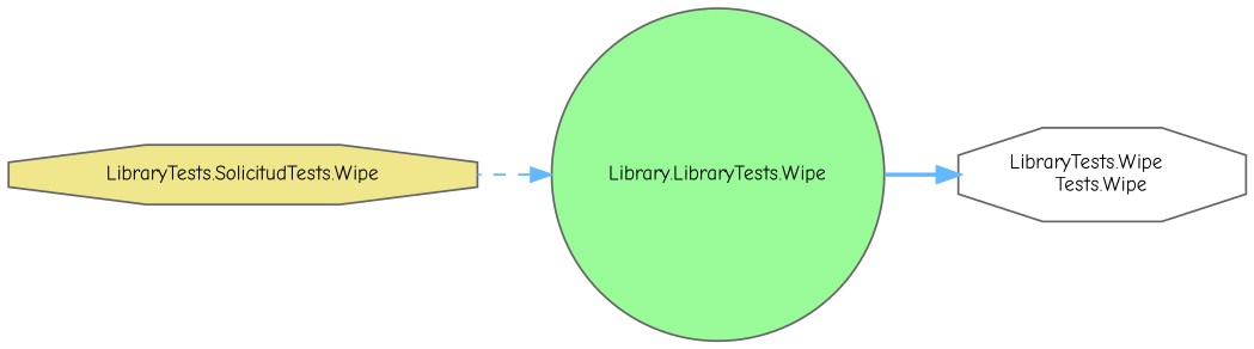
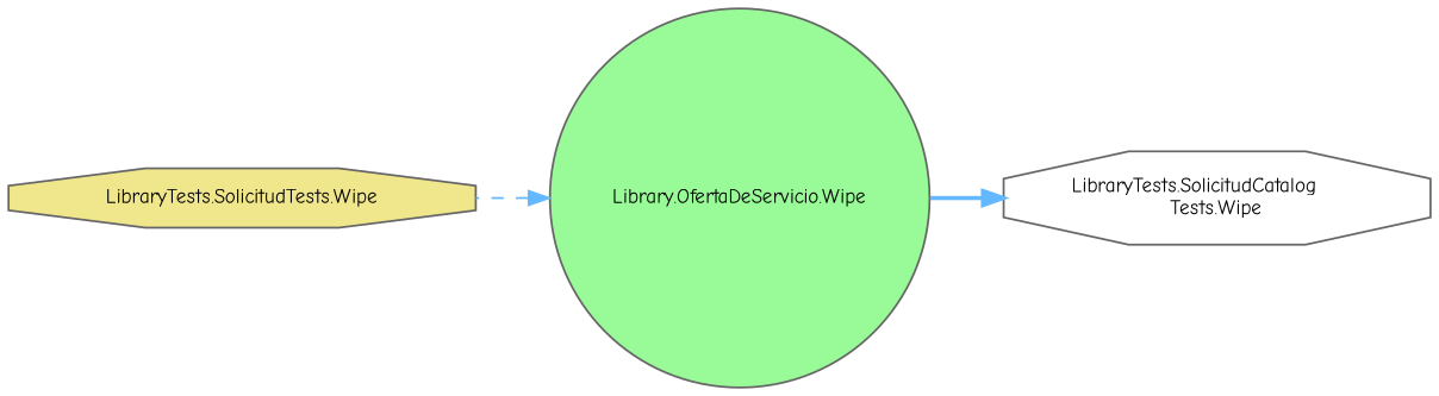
  digraph {
    fontname="Comic Neue"
    rankdir=RL
    node [color=grey40 fontname="Comic Neue" fontsize=10 shape=octagon style=filled]
    edge [color=steelblue1 dir=back fontname="Comic Neue" fontsize=10 labelfontname=Helvetica labelfontsize=10]
-   n1 [color=gray40 fillcolor=palegreen fontcolor=black height=0.2 label="Library.LibraryTests.Wipe" shape=circle width=0.4]
+   n1 [color=gray40 fillcolor=palegreen fontcolor=black height=0.2 label="Library.OfertaDeServicio.Wipe" shape=circle width=0.4]
    n2 [fillcolor=khaki height=0.2 label="LibraryTests.SolicitudTests.Wipe" width=0.4]
-   n3 [fillcolor=white height=0.2 label="LibraryTests.Wipe\lTests.Wipe" width=0.4]
+   n3 [fillcolor=white height=0.2 label="LibraryTests.SolicitudCatalog\lTests.Wipe" width=0.4]
    n1 -> n2 [style=dashed]
    n3 -> n1 [style=bold]
  }
